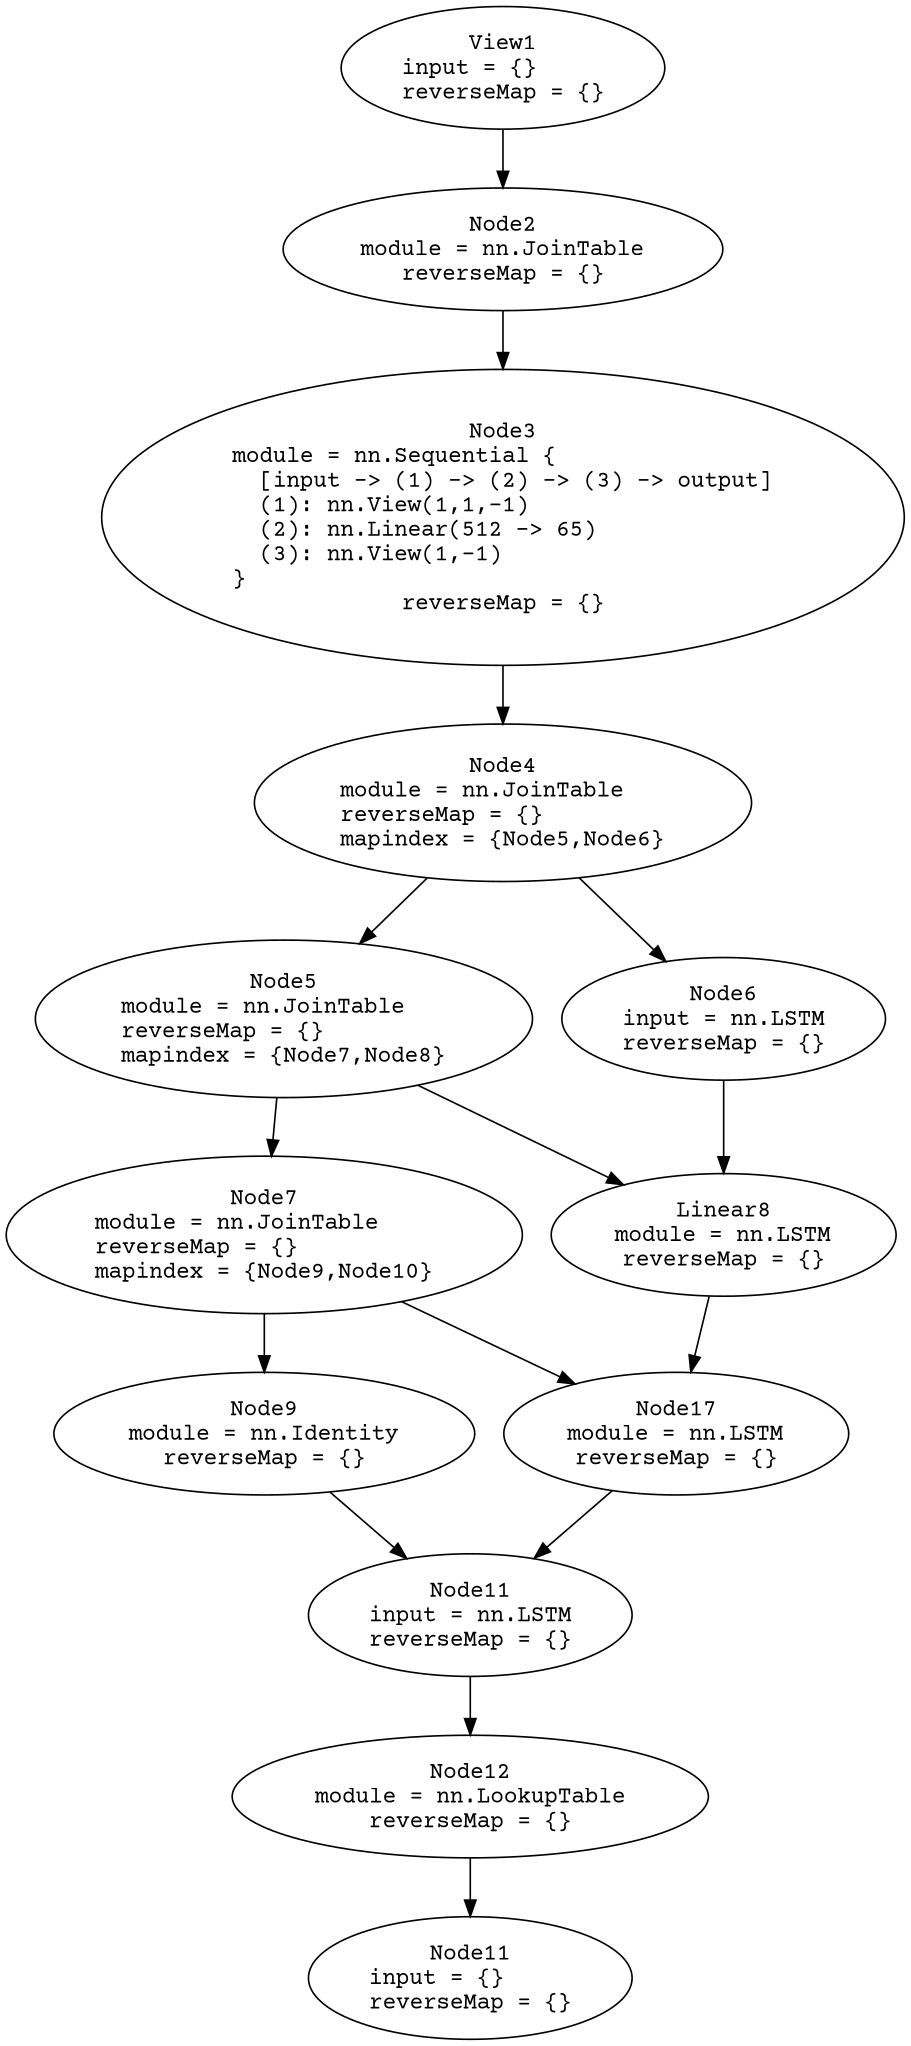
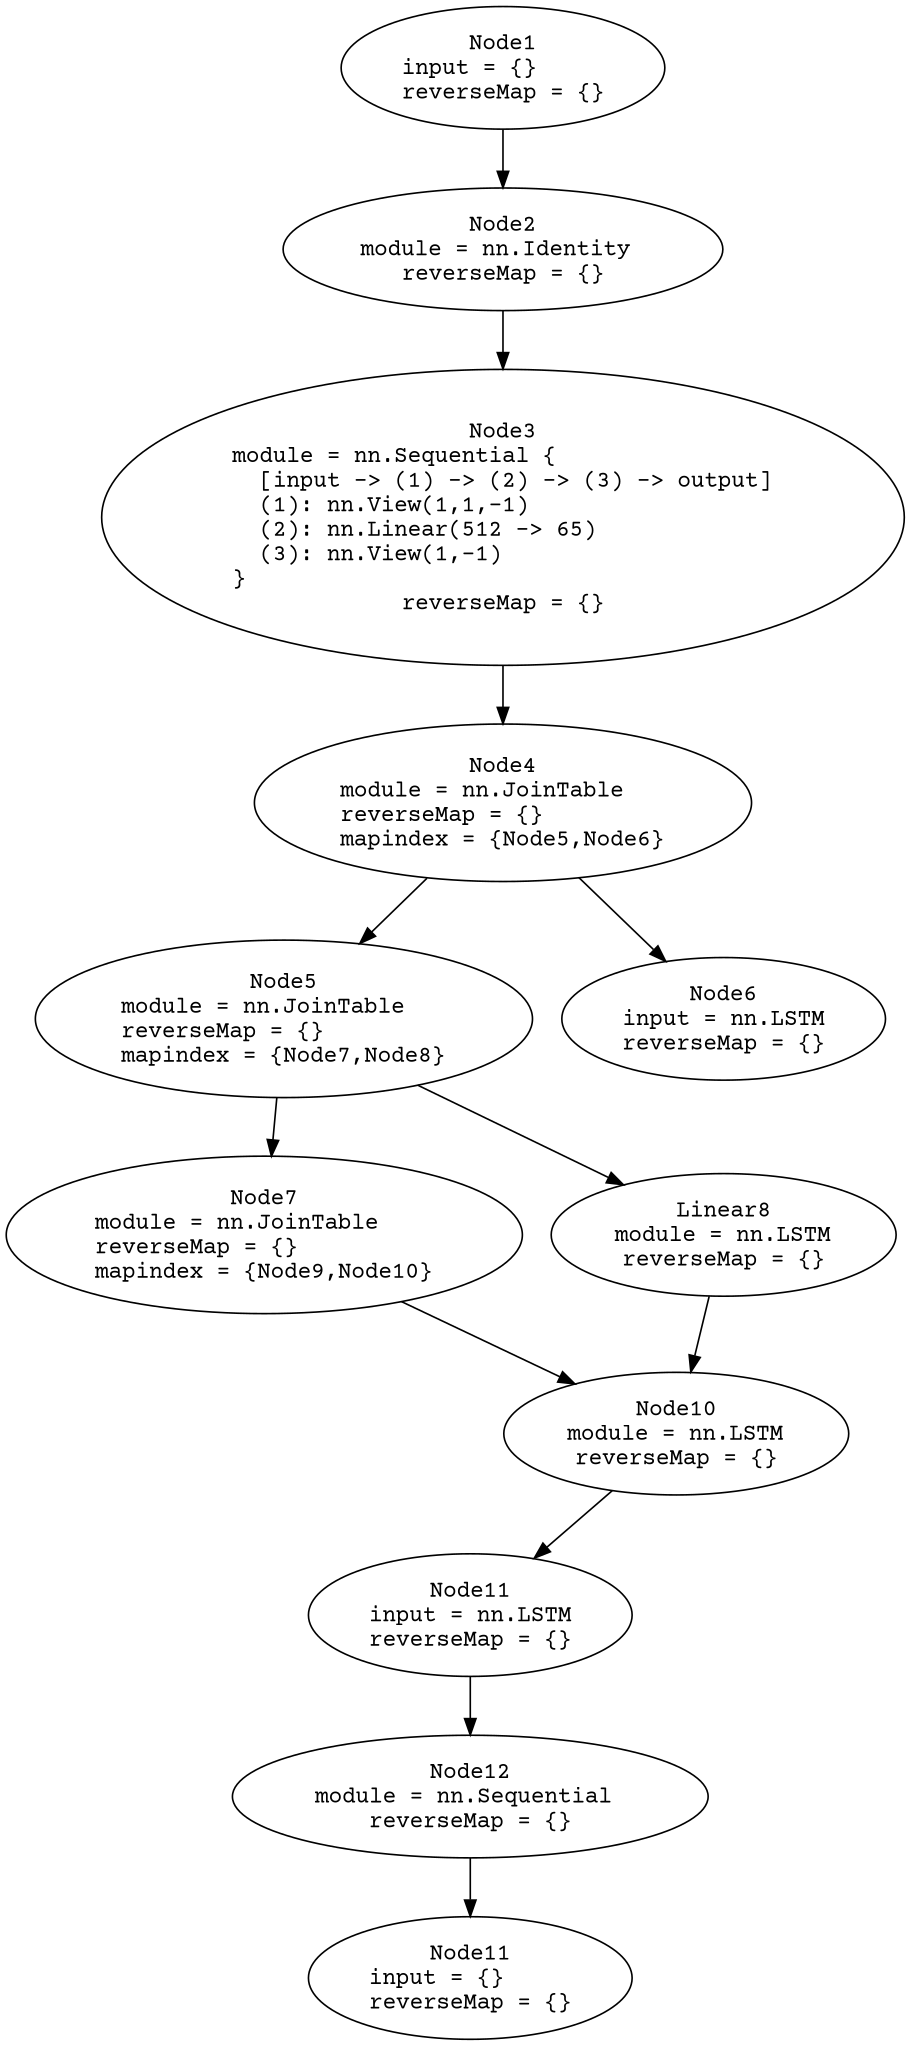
  digraph {
    fontname="Courier Prime"
    node [fontname="Courier Prime" shape=oval]
    edge [fontname="Courier Prime"]
-   n1 [height=1.041 label="View1\ninput = {}\lreverseMap = {}" width=2.1497]
-   n2 [height=1.041 label="Node2\nmodule = nn.JoinTable\lreverseMap = {}" width=2.6117]
+   n1 [height=1.041 label="Node1\ninput = {}\lreverseMap = {}" width=2.1497]
+   n2 [height=1.041 label="Node2\nmodule = nn.Identity\lreverseMap = {}" width=2.6117]
    n3 [height=2.5142 label="Node3\nmodule = nn.Sequential {\l  [input -> (1) -> (2) -> (3) -> output]\l  (1): nn.View(1,1,-1)\l  (2): nn.Linear(512 -> 65)\l  (3): nn.View(1,-1)\l}\lreverseMap = {}" width=4.3943]
    n4 [height=1.3356 label="Node4\nmodule = nn.JoinTable\lreverseMap = {}\lmapindex = {Node5,Node6}" width=3.4507]
    n5 [height=1.3356 label="Node5\nmodule = nn.JoinTable\lreverseMap = {}\lmapindex = {Node7,Node8}" width=3.4507]
    n6 [height=1.041 label="Node6\ninput = nn.LSTM\lreverseMap = {}" width=2.5071]
    n7 [height=1.3356 label="Node7\nmodule = nn.JoinTable\lreverseMap = {}\lmapindex = {Node9,Node10}" width=3.5652]
    n8 [height=1.041 label="Linear8\nmodule = nn.LSTM\lreverseMap = {}" width=2.5071]
-   n9 [height=1.041 label="Node9\nmodule = nn.Identity\lreverseMap = {}" width=2.6117]
-   n10 [height=1.041 label="Node17\nmodule = nn.LSTM\lreverseMap = {}" width=2.5071]
+   n10 [height=1.041 label="Node10\nmodule = nn.LSTM\lreverseMap = {}" width=2.5071]
    n11 [height=1.041 label="Node11\ninput = nn.LSTM\lreverseMap = {}" width=2.5071]
-   n12 [height=1.041 label="Node12\nmodule = nn.LookupTable\lreverseMap = {}" width=3.2079]
+   n12 [height=1.041 label="Node12\nmodule = nn.Sequential\lreverseMap = {}" width=3.2079]
    n13 [height=1.041 label="Node11\ninput = {}\lreverseMap = {}" width=2.1497]
    n1 -> n2
    n2 -> n3
    n3 -> n4
    n4 -> n5
    n4 -> n6
    n5 -> n7
    n5 -> n8
-   n6 -> n8
-   n7 -> n9
    n7 -> n10
    n8 -> n10
-   n9 -> n11
    n10 -> n11
    n11 -> n12
    n12 -> n13
  }
